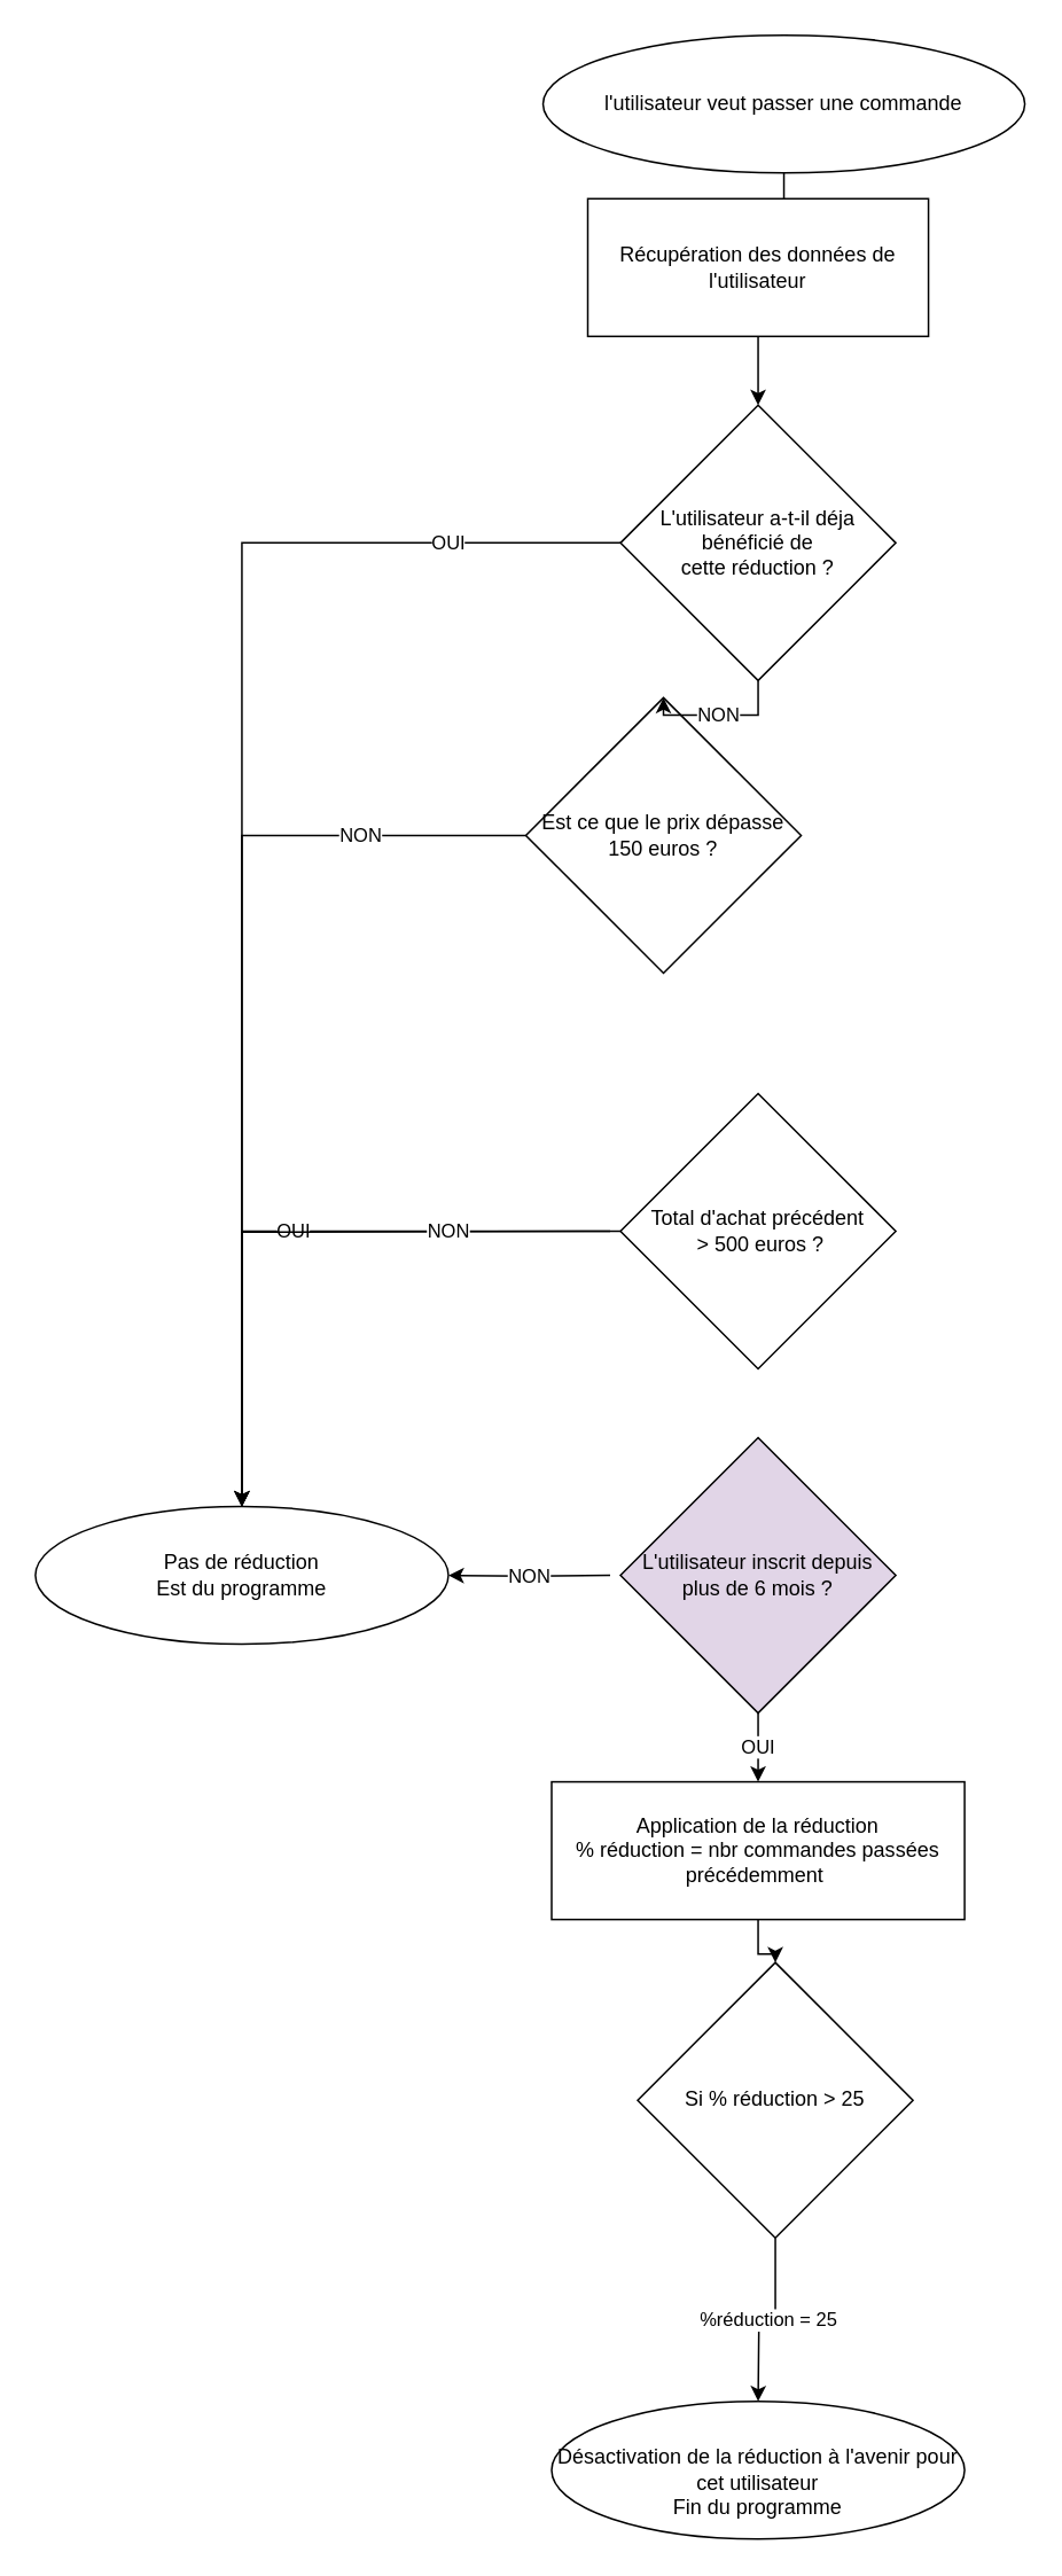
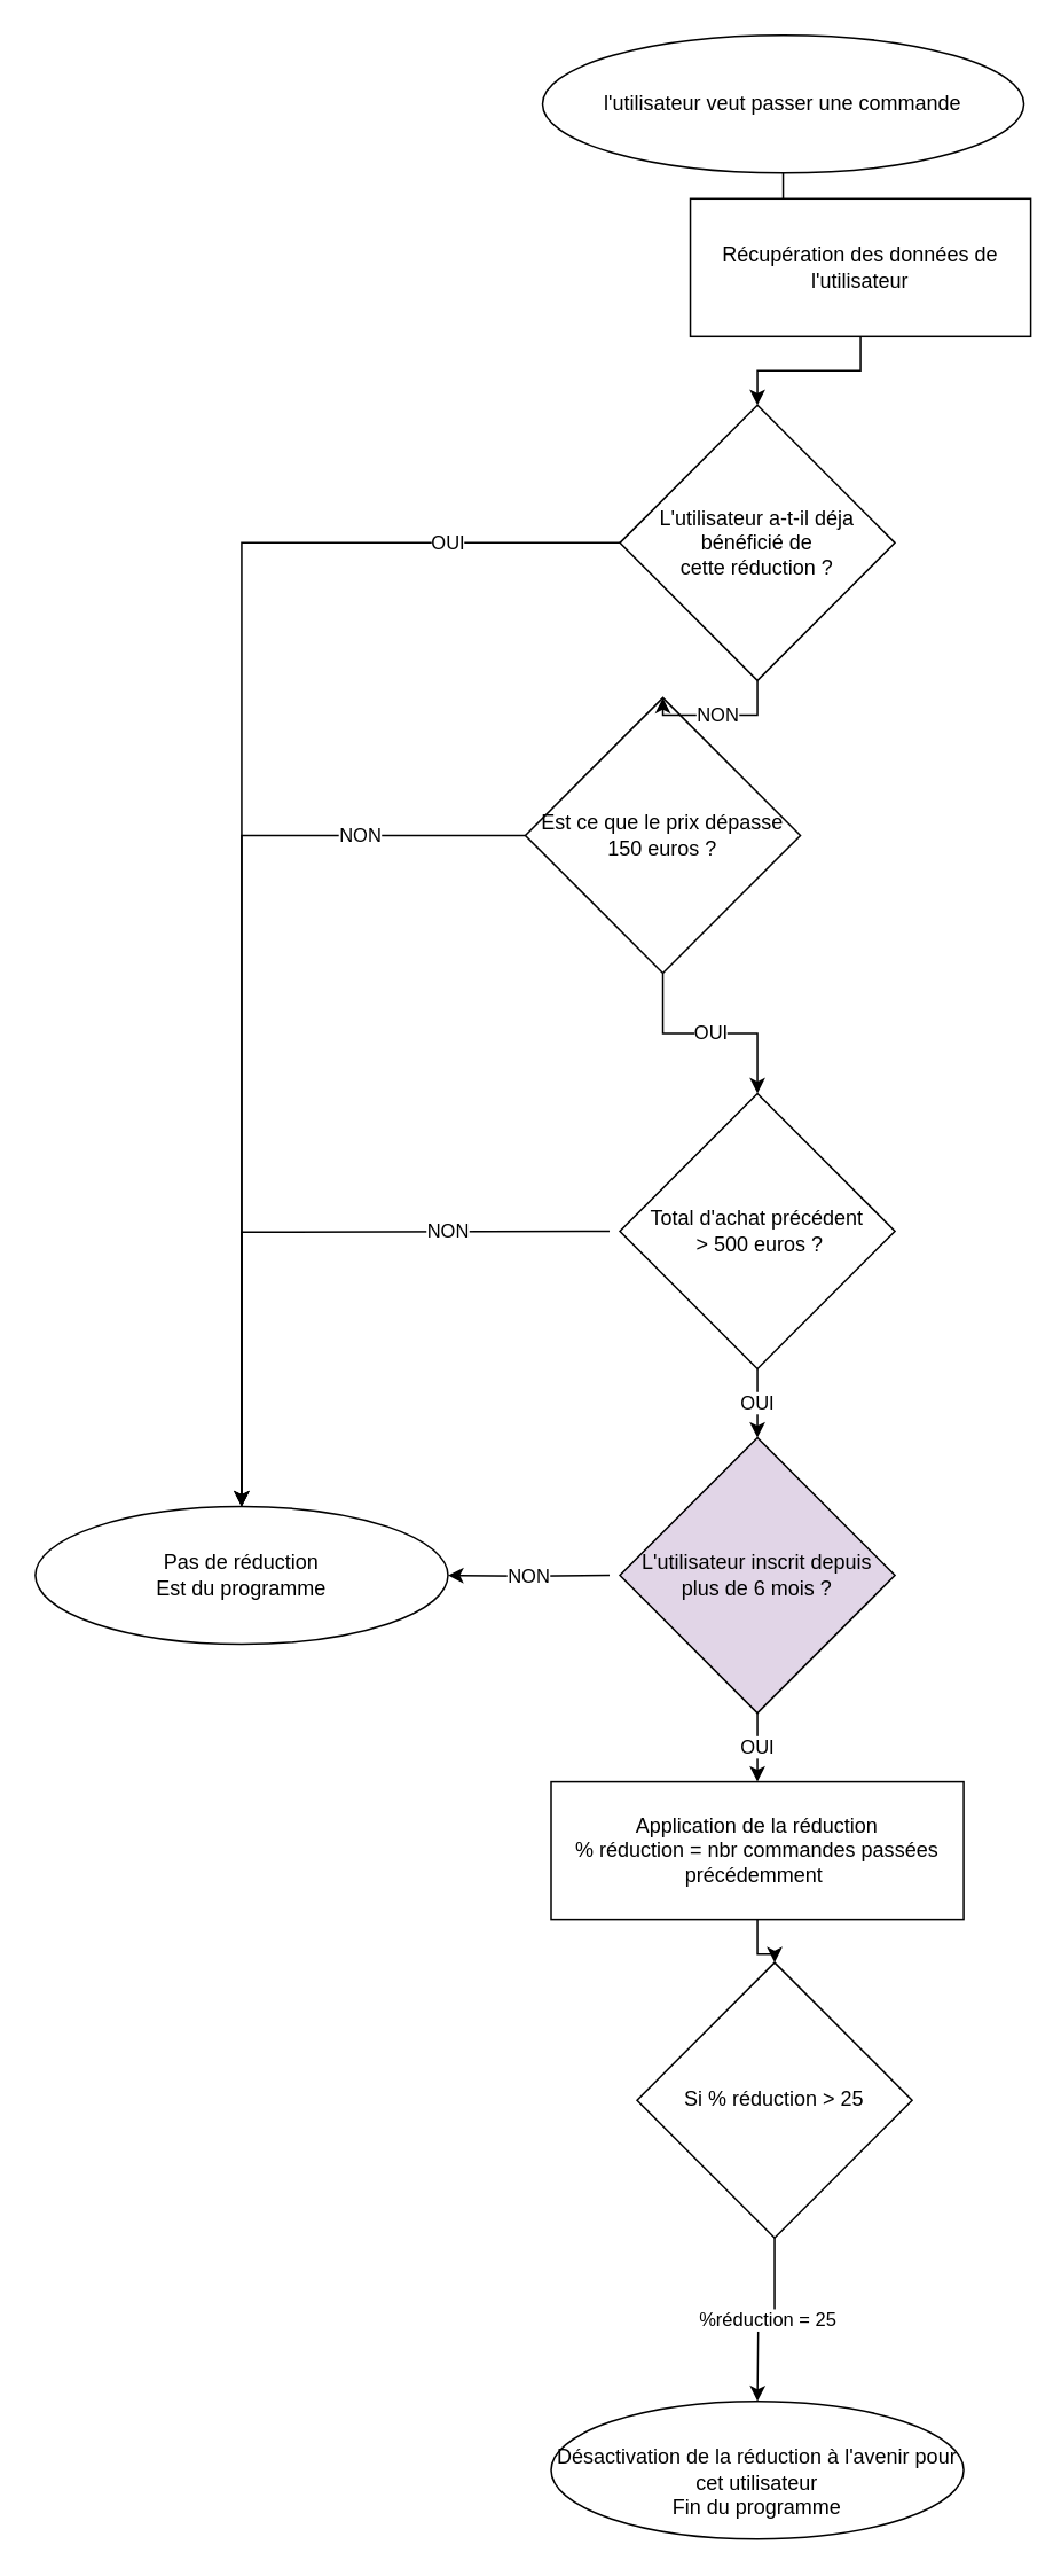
  <mxCell id="0" />
  <mxCell id="1" parent="0" />
  <mxCell id="2" value="" style="edgeStyle=orthogonalEdgeStyle;rounded=0;orthogonalLoop=1;jettySize=auto;html=1;" edge="1" parent="1" source="3" target="15"><mxGeometry relative="1" as="geometry" /></mxCell>
  <mxCell id="3" value="l'utilisateur veut passer une commande" style="ellipse;whiteSpace=wrap;html=1;" vertex="1" parent="1"><mxGeometry x="315" y="20" width="280" height="80" as="geometry" /></mxCell>
  <mxCell id="4" value="NON" style="edgeStyle=orthogonalEdgeStyle;rounded=0;orthogonalLoop=1;jettySize=auto;html=1;entryX=0.5;entryY=0;entryDx=0;entryDy=0;" edge="1" parent="1" source="6" target="13"><mxGeometry x="-0.655" relative="1" as="geometry"><mxPoint x="260" y="515" as="targetPoint" /><mxPoint as="offset" /></mxGeometry></mxCell>
+ <mxCell id="5" value="OUI" style="edgeStyle=orthogonalEdgeStyle;rounded=0;orthogonalLoop=1;jettySize=auto;html=1;entryX=0.5;entryY=0;entryDx=0;entryDy=0;" edge="1" parent="1" source="6" target="8"><mxGeometry relative="1" as="geometry" /></mxCell>
  <mxCell id="6" value="Est ce que le prix dépasse 150 euros ?" style="rhombus;whiteSpace=wrap;html=1;" vertex="1" parent="1"><mxGeometry x="305" y="405" width="160" height="160" as="geometry" /></mxCell>
- <mxCell id="7" value="OUI" style="edgeStyle=orthogonalEdgeStyle;rounded=0;orthogonalLoop=1;jettySize=auto;html=1;" edge="1" parent="1" source="8" target="13"><mxGeometry relative="1" as="geometry" /></mxCell>
+ <mxCell id="7" value="OUI" style="edgeStyle=orthogonalEdgeStyle;rounded=0;orthogonalLoop=1;jettySize=auto;html=1;" edge="1" parent="1" source="8" target="11"><mxGeometry relative="1" as="geometry" /></mxCell>
  <mxCell id="8" value="Total d'achat précédent&lt;br&gt;&amp;nbsp;&amp;gt;&amp;nbsp;500 euros ?" style="rhombus;whiteSpace=wrap;html=1;" vertex="1" parent="1"><mxGeometry x="360" y="635" width="160" height="160" as="geometry" /></mxCell>
  <mxCell id="9" value="NON" style="edgeStyle=orthogonalEdgeStyle;rounded=0;orthogonalLoop=1;jettySize=auto;html=1;entryX=0.5;entryY=0;entryDx=0;entryDy=0;" edge="1" parent="1" target="13"><mxGeometry x="-0.497" relative="1" as="geometry"><mxPoint x="354" y="715" as="sourcePoint" /><mxPoint x="260" y="715" as="targetPoint" /><mxPoint as="offset" /></mxGeometry></mxCell>
  <mxCell id="10" value="OUI" style="edgeStyle=orthogonalEdgeStyle;rounded=0;orthogonalLoop=1;jettySize=auto;html=1;" edge="1" parent="1" source="11" target="21"><mxGeometry relative="1" as="geometry" /></mxCell>
  <mxCell id="11" value="L'utilisateur inscrit depuis plus de 6 mois ?&lt;br&gt;" style="rhombus;whiteSpace=wrap;html=1;fillColor=#e1d5e7;" vertex="1" parent="1"><mxGeometry x="360" y="835" width="160" height="160" as="geometry" /></mxCell>
  <mxCell id="12" value="NON" style="edgeStyle=orthogonalEdgeStyle;rounded=0;orthogonalLoop=1;jettySize=auto;html=1;" edge="1" parent="1" target="13"><mxGeometry relative="1" as="geometry"><mxPoint x="354" y="915" as="sourcePoint" /></mxGeometry></mxCell>
  <mxCell id="13" value="Pas de réduction&lt;br&gt;Est du programme" style="ellipse;whiteSpace=wrap;html=1;" vertex="1" parent="1"><mxGeometry y="875" width="240" height="80" as="geometry" x="20" /></mxCell>
  <mxCell id="14" value="" style="edgeStyle=orthogonalEdgeStyle;rounded=0;orthogonalLoop=1;jettySize=auto;html=1;" edge="1" parent="1" source="15" target="17"><mxGeometry relative="1" as="geometry" /></mxCell>
- <mxCell id="15" value="Récupération des données de l'utilisateur" style="whiteSpace=wrap;html=1;" vertex="1" parent="1"><mxGeometry x="341" y="115" width="198" height="80" as="geometry" /></mxCell>
+ <mxCell id="15" value="Récupération des données de l'utilisateur" style="whiteSpace=wrap;html=1;" vertex="1" parent="1"><mxGeometry x="401" y="115" width="198" height="80" as="geometry" /></mxCell>
  <mxCell id="16" value="NON" style="edgeStyle=orthogonalEdgeStyle;rounded=0;orthogonalLoop=1;jettySize=auto;html=1;exitX=0.5;exitY=1;exitDx=0;exitDy=0;entryX=0.5;entryY=0;entryDx=0;entryDy=0;" edge="1" parent="1" source="17" target="6"><mxGeometry relative="1" as="geometry" /></mxCell>
  <mxCell id="17" value="L'utilisateur a-t-il déja&lt;br&gt;bénéficié de&lt;br&gt;cette réduction ?" style="rhombus;whiteSpace=wrap;html=1;" vertex="1" parent="1"><mxGeometry x="360" y="235" width="160" height="160" as="geometry" /></mxCell>
  <mxCell id="18" value="OUI" style="edgeStyle=orthogonalEdgeStyle;rounded=0;orthogonalLoop=1;jettySize=auto;html=1;" edge="1" parent="1" target="13"><mxGeometry x="-0.744" relative="1" as="geometry"><mxPoint x="360" y="315" as="sourcePoint" /><mxPoint x="260" y="315" as="targetPoint" /><Array as="points"><mxPoint x="140" y="315" /></Array><mxPoint as="offset" /></mxGeometry></mxCell>
  <mxCell id="19" value="&lt;br&gt;Désactivation de la réduction à l'avenir pour cet utilisateur&lt;br&gt;Fin du programme" style="ellipse;whiteSpace=wrap;html=1;" vertex="1" parent="1"><mxGeometry x="320" y="1395" width="240" height="80" as="geometry" /></mxCell>
  <mxCell id="20" value="" style="edgeStyle=orthogonalEdgeStyle;rounded=0;orthogonalLoop=1;jettySize=auto;html=1;" edge="1" parent="1" source="21" target="23"><mxGeometry relative="1" as="geometry" /></mxCell>
  <mxCell id="21" value="Application de la réduction&lt;br&gt;% réduction = nbr commandes passées précédemment&amp;nbsp;" style="whiteSpace=wrap;html=1;" vertex="1" parent="1"><mxGeometry x="320" y="1035" width="240" height="80" as="geometry" /></mxCell>
  <mxCell id="22" value="%réduction = 25" style="edgeStyle=orthogonalEdgeStyle;rounded=0;orthogonalLoop=1;jettySize=auto;html=1;" edge="1" parent="1" source="23"><mxGeometry relative="1" as="geometry"><mxPoint x="440" y="1395" as="targetPoint" /></mxGeometry></mxCell>
  <mxCell id="23" value="Si % réduction &amp;gt; 25" style="rhombus;whiteSpace=wrap;html=1;" vertex="1" parent="1"><mxGeometry x="370" y="1140" width="160" height="160" as="geometry" /></mxCell>
